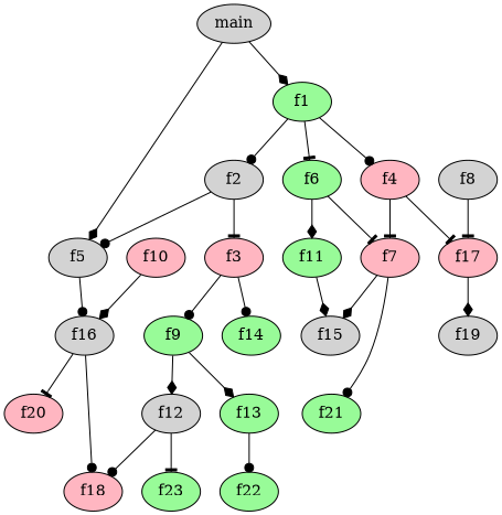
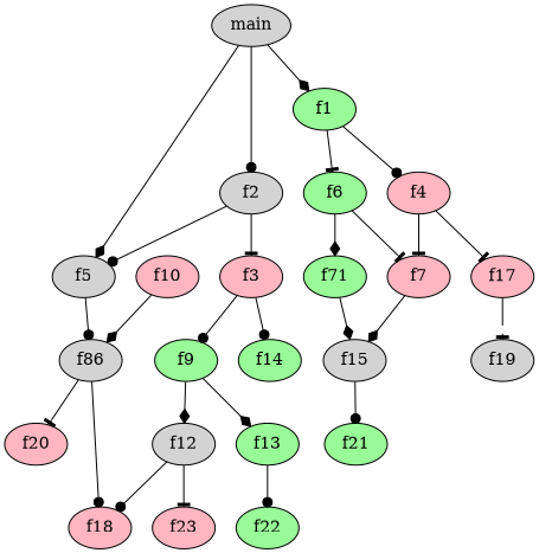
  digraph {
    node [fillcolor=lightgrey style=filled]
    edge [arrowhead=dot]
    n1 [label=main]
    n2 [fillcolor=palegreen label=f1]
    n3 [label=f2]
    n4 [label=f5]
    n5 [fillcolor=lightpink label=f4]
    n6 [fillcolor=palegreen label=f6]
    n7 [fillcolor=lightpink label=f3]
-   n8 [label=f16]
+   n8 [label=f86]
    n9 [fillcolor=lightpink label=f7]
    n10 [fillcolor=lightpink label=f17]
-   n11 [fillcolor=palegreen label=f11]
+   n11 [fillcolor=palegreen label=f71]
    n12 [fillcolor=palegreen label=f9]
    n13 [fillcolor=palegreen label=f14]
    n14 [label=f12]
    n15 [fillcolor=palegreen label=f13]
    n16 [label=f15]
    n17 [label=f19]
    n18 [fillcolor=lightpink label=f10]
-   n19 [label=f8]
    n20 [fillcolor=palegreen label=f21]
    n21 [fillcolor=lightpink label=f18]
-   n22 [fillcolor=palegreen label=f23]
+   n22 [fillcolor=lightpink label=f23]
    n23 [fillcolor=palegreen label=f22]
    n24 [fillcolor=lightpink label=f20]
    n1 -> n2 [arrowhead=diamond]
-   n2 -> n3
+   n1 -> n3
    n1 -> n4 [arrowhead=diamond]
    n2 -> n5
    n2 -> n6 [arrowhead=tee]
    n3 -> n4
    n3 -> n7 [arrowhead=tee]
    n4 -> n8
    n5 -> n9 [arrowhead=tee]
    n5 -> n10 [arrowhead=tee]
    n6 -> n9 [arrowhead=tee]
    n6 -> n11 [arrowhead=diamond]
    n7 -> n12
    n7 -> n13
    n8 -> n21
    n8 -> n24 [arrowhead=tee]
    n9 -> n16 [arrowhead=diamond]
-   n10 -> n17 [arrowhead=diamond]
+   n10 -> n17 [arrowhead=tee]
    n11 -> n16 [arrowhead=diamond]
    n12 -> n14 [arrowhead=diamond]
    n12 -> n15 [arrowhead=diamond]
    n14 -> n21
    n14 -> n22 [arrowhead=tee]
    n15 -> n23
-   n9 -> n20
+   n16 -> n20
    n18 -> n8 [arrowhead=diamond]
-   n19 -> n10 [arrowhead=tee]
  }
